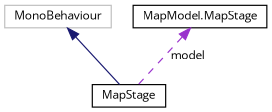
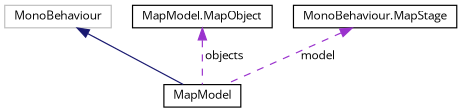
  digraph {
    fontname="Open Sans"
    node [color=black fillcolor=white fontname="Open Sans" fontsize=10 shape=record style=filled]
    edge [color=darkorchid3 dir=back fontname="Open Sans" fontsize=10 labelfontname=Helvetica labelfontsize=10 style=dashed]
    n1 [color=grey75 height=0.2 label=MonoBehaviour width=0.4]
-   n2 [height=0.2 label=MapStage width=0.4]
-   n4 [height=0.2 label="MapModel.MapStage" width=0.4]
+   n2 [height=0.2 label=MapModel width=0.4]
+   n3 [height=0.2 label="MapModel.MapObject" width=0.4]
+   n4 [height=0.2 label="MonoBehaviour.MapStage" width=0.4]
    n1 -> n2 [color=midnightblue style=solid]
+   n3 -> n2 [label=" objects"]
    n4 -> n2 [label=" model"]
  }
